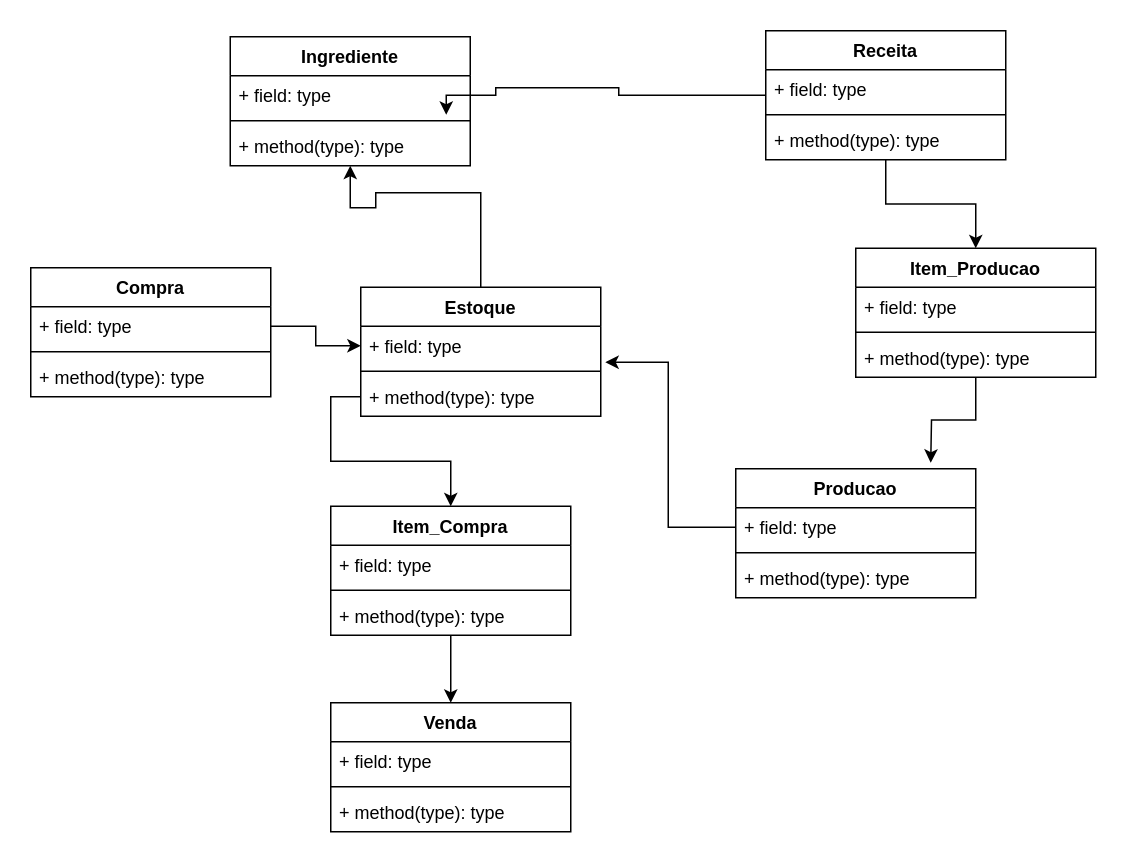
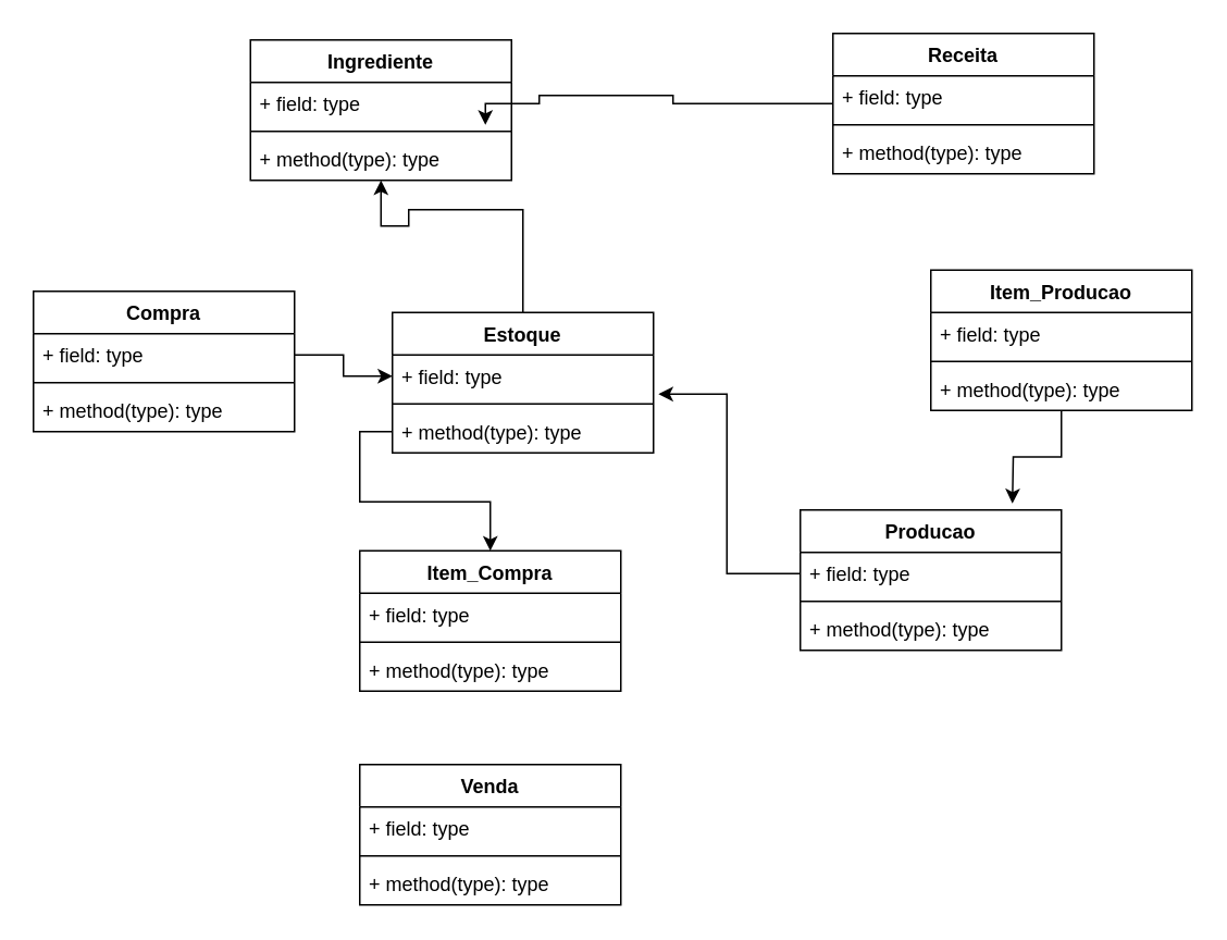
  <mxCell id="0" />
  <mxCell id="1" parent="0" />
  <mxCell id="2" value="" style="edgeStyle=orthogonalEdgeStyle;rounded=0;orthogonalLoop=1;jettySize=auto;html=1;entryX=0.9;entryY=1;entryDx=0;entryDy=0;entryPerimeter=0;" edge="1" parent="1" source="4" target="9"><mxGeometry relative="1" as="geometry"><mxPoint x="330" y="76" as="targetPoint" /><Array as="points"><mxPoint x="412" y="63" /><mxPoint x="412" y="58" /><mxPoint x="330" y="58" /><mxPoint x="330" y="63" /><mxPoint x="297" y="63" /></Array></mxGeometry></mxCell>
- <mxCell id="3" style="edgeStyle=orthogonalEdgeStyle;rounded=0;orthogonalLoop=1;jettySize=auto;html=1;" edge="1" parent="1" source="4" target="38"><mxGeometry relative="1" as="geometry" /></mxCell>
  <mxCell id="4" value="Receita&#10;&#10;" style="swimlane;fontStyle=1;align=center;verticalAlign=top;childLayout=stackLayout;horizontal=1;startSize=26;horizontalStack=0;resizeParent=1;resizeParentMax=0;resizeLast=0;collapsible=1;marginBottom=0;" vertex="1" parent="1"><mxGeometry x="510" y="20" width="160" height="86" as="geometry" /></mxCell>
  <mxCell id="5" value="+ field: type" style="text;strokeColor=none;fillColor=none;align=left;verticalAlign=top;spacingLeft=4;spacingRight=4;overflow=hidden;rotatable=0;points=[[0,0.5],[1,0.5]];portConstraint=eastwest;" vertex="1" parent="4"><mxGeometry y="26" width="160" height="26" as="geometry" /></mxCell>
  <mxCell id="6" value="" style="line;strokeWidth=1;fillColor=none;align=left;verticalAlign=middle;spacingTop=-1;spacingLeft=3;spacingRight=3;rotatable=0;labelPosition=right;points=[];portConstraint=eastwest;" vertex="1" parent="4"><mxGeometry y="52" width="160" height="8" as="geometry" /></mxCell>
  <mxCell id="7" value="+ method(type): type" style="text;strokeColor=none;fillColor=none;align=left;verticalAlign=top;spacingLeft=4;spacingRight=4;overflow=hidden;rotatable=0;points=[[0,0.5],[1,0.5]];portConstraint=eastwest;" vertex="1" parent="4"><mxGeometry y="60" width="160" height="26" as="geometry" /></mxCell>
  <mxCell id="8" value="Ingrediente&#10;&#10;" style="swimlane;fontStyle=1;align=center;verticalAlign=top;childLayout=stackLayout;horizontal=1;startSize=26;horizontalStack=0;resizeParent=1;resizeParentMax=0;resizeLast=0;collapsible=1;marginBottom=0;" vertex="1" parent="1"><mxGeometry x="153" y="24" width="160" height="86" as="geometry" /></mxCell>
  <mxCell id="9" value="+ field: type" style="text;strokeColor=none;fillColor=none;align=left;verticalAlign=top;spacingLeft=4;spacingRight=4;overflow=hidden;rotatable=0;points=[[0,0.5],[1,0.5]];portConstraint=eastwest;" vertex="1" parent="8"><mxGeometry y="26" width="160" height="26" as="geometry" /></mxCell>
  <mxCell id="10" value="" style="line;strokeWidth=1;fillColor=none;align=left;verticalAlign=middle;spacingTop=-1;spacingLeft=3;spacingRight=3;rotatable=0;labelPosition=right;points=[];portConstraint=eastwest;" vertex="1" parent="8"><mxGeometry y="52" width="160" height="8" as="geometry" /></mxCell>
  <mxCell id="11" value="+ method(type): type" style="text;strokeColor=none;fillColor=none;align=left;verticalAlign=top;spacingLeft=4;spacingRight=4;overflow=hidden;rotatable=0;points=[[0,0.5],[1,0.5]];portConstraint=eastwest;" vertex="1" parent="8"><mxGeometry y="60" width="160" height="26" as="geometry" /></mxCell>
  <mxCell id="12" value="Producao&#10;&#10;" style="swimlane;fontStyle=1;align=center;verticalAlign=top;childLayout=stackLayout;horizontal=1;startSize=26;horizontalStack=0;resizeParent=1;resizeParentMax=0;resizeLast=0;collapsible=1;marginBottom=0;" vertex="1" parent="1"><mxGeometry x="490" y="312" width="160" height="86" as="geometry" /></mxCell>
  <mxCell id="13" value="+ field: type" style="text;strokeColor=none;fillColor=none;align=left;verticalAlign=top;spacingLeft=4;spacingRight=4;overflow=hidden;rotatable=0;points=[[0,0.5],[1,0.5]];portConstraint=eastwest;" vertex="1" parent="12"><mxGeometry y="26" width="160" height="26" as="geometry" /></mxCell>
  <mxCell id="14" value="" style="line;strokeWidth=1;fillColor=none;align=left;verticalAlign=middle;spacingTop=-1;spacingLeft=3;spacingRight=3;rotatable=0;labelPosition=right;points=[];portConstraint=eastwest;" vertex="1" parent="12"><mxGeometry y="52" width="160" height="8" as="geometry" /></mxCell>
  <mxCell id="15" value="+ method(type): type" style="text;strokeColor=none;fillColor=none;align=left;verticalAlign=top;spacingLeft=4;spacingRight=4;overflow=hidden;rotatable=0;points=[[0,0.5],[1,0.5]];portConstraint=eastwest;" vertex="1" parent="12"><mxGeometry y="60" width="160" height="26" as="geometry" /></mxCell>
  <mxCell id="16" value="" style="edgeStyle=orthogonalEdgeStyle;rounded=0;orthogonalLoop=1;jettySize=auto;html=1;" edge="1" parent="1" source="17" target="11"><mxGeometry relative="1" as="geometry"><Array as="points"><mxPoint x="320" y="128" /><mxPoint x="250" y="128" /><mxPoint x="250" y="138" /><mxPoint x="233" y="138" /></Array></mxGeometry></mxCell>
  <mxCell id="17" value="Estoque&#10;&#10;" style="swimlane;fontStyle=1;align=center;verticalAlign=top;childLayout=stackLayout;horizontal=1;startSize=26;horizontalStack=0;resizeParent=1;resizeParentMax=0;resizeLast=0;collapsible=1;marginBottom=0;" vertex="1" parent="1"><mxGeometry x="240" y="191" width="160" height="86" as="geometry" /></mxCell>
  <mxCell id="18" value="+ field: type" style="text;strokeColor=none;fillColor=none;align=left;verticalAlign=top;spacingLeft=4;spacingRight=4;overflow=hidden;rotatable=0;points=[[0,0.5],[1,0.5]];portConstraint=eastwest;" vertex="1" parent="17"><mxGeometry y="26" width="160" height="26" as="geometry" /></mxCell>
  <mxCell id="19" value="" style="line;strokeWidth=1;fillColor=none;align=left;verticalAlign=middle;spacingTop=-1;spacingLeft=3;spacingRight=3;rotatable=0;labelPosition=right;points=[];portConstraint=eastwest;" vertex="1" parent="17"><mxGeometry y="52" width="160" height="8" as="geometry" /></mxCell>
  <mxCell id="20" value="+ method(type): type" style="text;strokeColor=none;fillColor=none;align=left;verticalAlign=top;spacingLeft=4;spacingRight=4;overflow=hidden;rotatable=0;points=[[0,0.5],[1,0.5]];portConstraint=eastwest;" vertex="1" parent="17"><mxGeometry y="60" width="160" height="26" as="geometry" /></mxCell>
  <mxCell id="21" value="Compra" style="swimlane;fontStyle=1;align=center;verticalAlign=top;childLayout=stackLayout;horizontal=1;startSize=26;horizontalStack=0;resizeParent=1;resizeParentMax=0;resizeLast=0;collapsible=1;marginBottom=0;" vertex="1" parent="1"><mxGeometry x="20" y="178" width="160" height="86" as="geometry" /></mxCell>
  <mxCell id="22" value="+ field: type" style="text;strokeColor=none;fillColor=none;align=left;verticalAlign=top;spacingLeft=4;spacingRight=4;overflow=hidden;rotatable=0;points=[[0,0.5],[1,0.5]];portConstraint=eastwest;" vertex="1" parent="21"><mxGeometry y="26" width="160" height="26" as="geometry" /></mxCell>
  <mxCell id="23" value="" style="line;strokeWidth=1;fillColor=none;align=left;verticalAlign=middle;spacingTop=-1;spacingLeft=3;spacingRight=3;rotatable=0;labelPosition=right;points=[];portConstraint=eastwest;" vertex="1" parent="21"><mxGeometry y="52" width="160" height="8" as="geometry" /></mxCell>
  <mxCell id="24" value="+ method(type): type" style="text;strokeColor=none;fillColor=none;align=left;verticalAlign=top;spacingLeft=4;spacingRight=4;overflow=hidden;rotatable=0;points=[[0,0.5],[1,0.5]];portConstraint=eastwest;" vertex="1" parent="21"><mxGeometry y="60" width="160" height="26" as="geometry" /></mxCell>
  <mxCell id="25" value="Venda&#10;&#10;" style="swimlane;fontStyle=1;align=center;verticalAlign=top;childLayout=stackLayout;horizontal=1;startSize=26;horizontalStack=0;resizeParent=1;resizeParentMax=0;resizeLast=0;collapsible=1;marginBottom=0;" vertex="1" parent="1"><mxGeometry x="220" y="468" width="160" height="86" as="geometry" /></mxCell>
  <mxCell id="26" value="+ field: type" style="text;strokeColor=none;fillColor=none;align=left;verticalAlign=top;spacingLeft=4;spacingRight=4;overflow=hidden;rotatable=0;points=[[0,0.5],[1,0.5]];portConstraint=eastwest;" vertex="1" parent="25"><mxGeometry y="26" width="160" height="26" as="geometry" /></mxCell>
  <mxCell id="27" value="" style="line;strokeWidth=1;fillColor=none;align=left;verticalAlign=middle;spacingTop=-1;spacingLeft=3;spacingRight=3;rotatable=0;labelPosition=right;points=[];portConstraint=eastwest;" vertex="1" parent="25"><mxGeometry y="52" width="160" height="8" as="geometry" /></mxCell>
  <mxCell id="28" value="+ method(type): type" style="text;strokeColor=none;fillColor=none;align=left;verticalAlign=top;spacingLeft=4;spacingRight=4;overflow=hidden;rotatable=0;points=[[0,0.5],[1,0.5]];portConstraint=eastwest;" vertex="1" parent="25"><mxGeometry y="60" width="160" height="26" as="geometry" /></mxCell>
- <mxCell id="29" style="edgeStyle=orthogonalEdgeStyle;rounded=0;orthogonalLoop=1;jettySize=auto;html=1;" edge="1" parent="1" source="30" target="25"><mxGeometry relative="1" as="geometry" /></mxCell>
  <mxCell id="30" value="Item_Compra&#10;&#10;" style="swimlane;fontStyle=1;align=center;verticalAlign=top;childLayout=stackLayout;horizontal=1;startSize=26;horizontalStack=0;resizeParent=1;resizeParentMax=0;resizeLast=0;collapsible=1;marginBottom=0;" vertex="1" parent="1"><mxGeometry x="220" y="337" width="160" height="86" as="geometry" /></mxCell>
  <mxCell id="31" value="+ field: type" style="text;strokeColor=none;fillColor=none;align=left;verticalAlign=top;spacingLeft=4;spacingRight=4;overflow=hidden;rotatable=0;points=[[0,0.5],[1,0.5]];portConstraint=eastwest;" vertex="1" parent="30"><mxGeometry y="26" width="160" height="26" as="geometry" /></mxCell>
  <mxCell id="32" value="" style="line;strokeWidth=1;fillColor=none;align=left;verticalAlign=middle;spacingTop=-1;spacingLeft=3;spacingRight=3;rotatable=0;labelPosition=right;points=[];portConstraint=eastwest;" vertex="1" parent="30"><mxGeometry y="52" width="160" height="8" as="geometry" /></mxCell>
  <mxCell id="33" value="+ method(type): type" style="text;strokeColor=none;fillColor=none;align=left;verticalAlign=top;spacingLeft=4;spacingRight=4;overflow=hidden;rotatable=0;points=[[0,0.5],[1,0.5]];portConstraint=eastwest;" vertex="1" parent="30"><mxGeometry y="60" width="160" height="26" as="geometry" /></mxCell>
  <mxCell id="34" value="" style="edgeStyle=orthogonalEdgeStyle;rounded=0;orthogonalLoop=1;jettySize=auto;html=1;" edge="1" parent="1" source="22" target="18"><mxGeometry relative="1" as="geometry" /></mxCell>
  <mxCell id="35" style="edgeStyle=orthogonalEdgeStyle;rounded=0;orthogonalLoop=1;jettySize=auto;html=1;exitX=0;exitY=0.5;exitDx=0;exitDy=0;entryX=1.019;entryY=0.923;entryDx=0;entryDy=0;entryPerimeter=0;" edge="1" parent="1" source="13" target="18"><mxGeometry relative="1" as="geometry" /></mxCell>
  <mxCell id="36" style="edgeStyle=orthogonalEdgeStyle;rounded=0;orthogonalLoop=1;jettySize=auto;html=1;" edge="1" parent="1" source="20" target="30"><mxGeometry relative="1" as="geometry" /></mxCell>
  <mxCell id="37" style="edgeStyle=orthogonalEdgeStyle;rounded=0;orthogonalLoop=1;jettySize=auto;html=1;" edge="1" parent="1" source="38"><mxGeometry relative="1" as="geometry"><mxPoint x="620" y="308" as="targetPoint" /></mxGeometry></mxCell>
  <mxCell id="38" value="Item_Producao&#10;" style="swimlane;fontStyle=1;align=center;verticalAlign=top;childLayout=stackLayout;horizontal=1;startSize=26;horizontalStack=0;resizeParent=1;resizeParentMax=0;resizeLast=0;collapsible=1;marginBottom=0;" vertex="1" parent="1"><mxGeometry x="570" y="165" width="160" height="86" as="geometry" /></mxCell>
  <mxCell id="39" value="+ field: type" style="text;strokeColor=none;fillColor=none;align=left;verticalAlign=top;spacingLeft=4;spacingRight=4;overflow=hidden;rotatable=0;points=[[0,0.5],[1,0.5]];portConstraint=eastwest;" vertex="1" parent="38"><mxGeometry y="26" width="160" height="26" as="geometry" /></mxCell>
  <mxCell id="40" value="" style="line;strokeWidth=1;fillColor=none;align=left;verticalAlign=middle;spacingTop=-1;spacingLeft=3;spacingRight=3;rotatable=0;labelPosition=right;points=[];portConstraint=eastwest;" vertex="1" parent="38"><mxGeometry y="52" width="160" height="8" as="geometry" /></mxCell>
  <mxCell id="41" value="+ method(type): type" style="text;strokeColor=none;fillColor=none;align=left;verticalAlign=top;spacingLeft=4;spacingRight=4;overflow=hidden;rotatable=0;points=[[0,0.5],[1,0.5]];portConstraint=eastwest;" vertex="1" parent="38"><mxGeometry y="60" width="160" height="26" as="geometry" /></mxCell>
